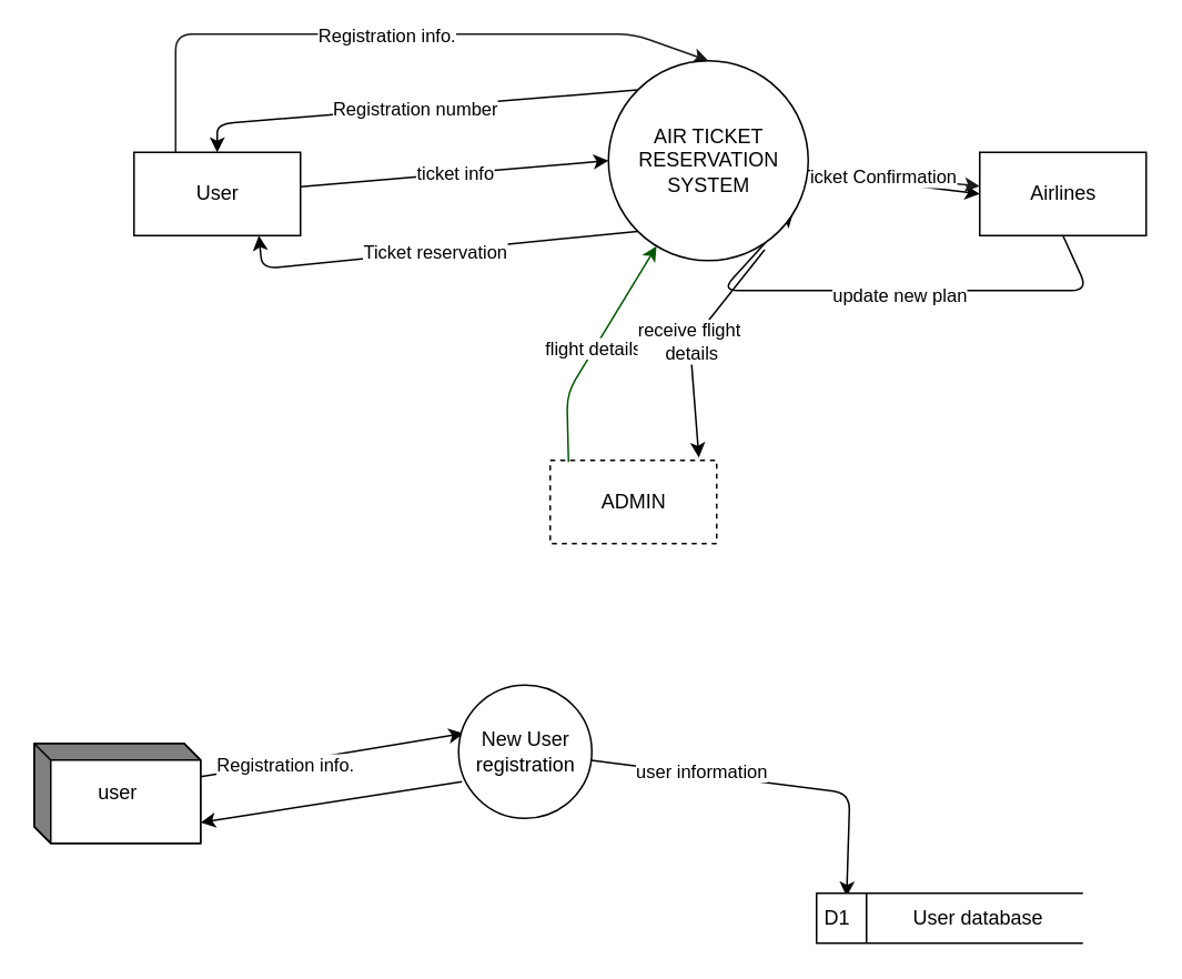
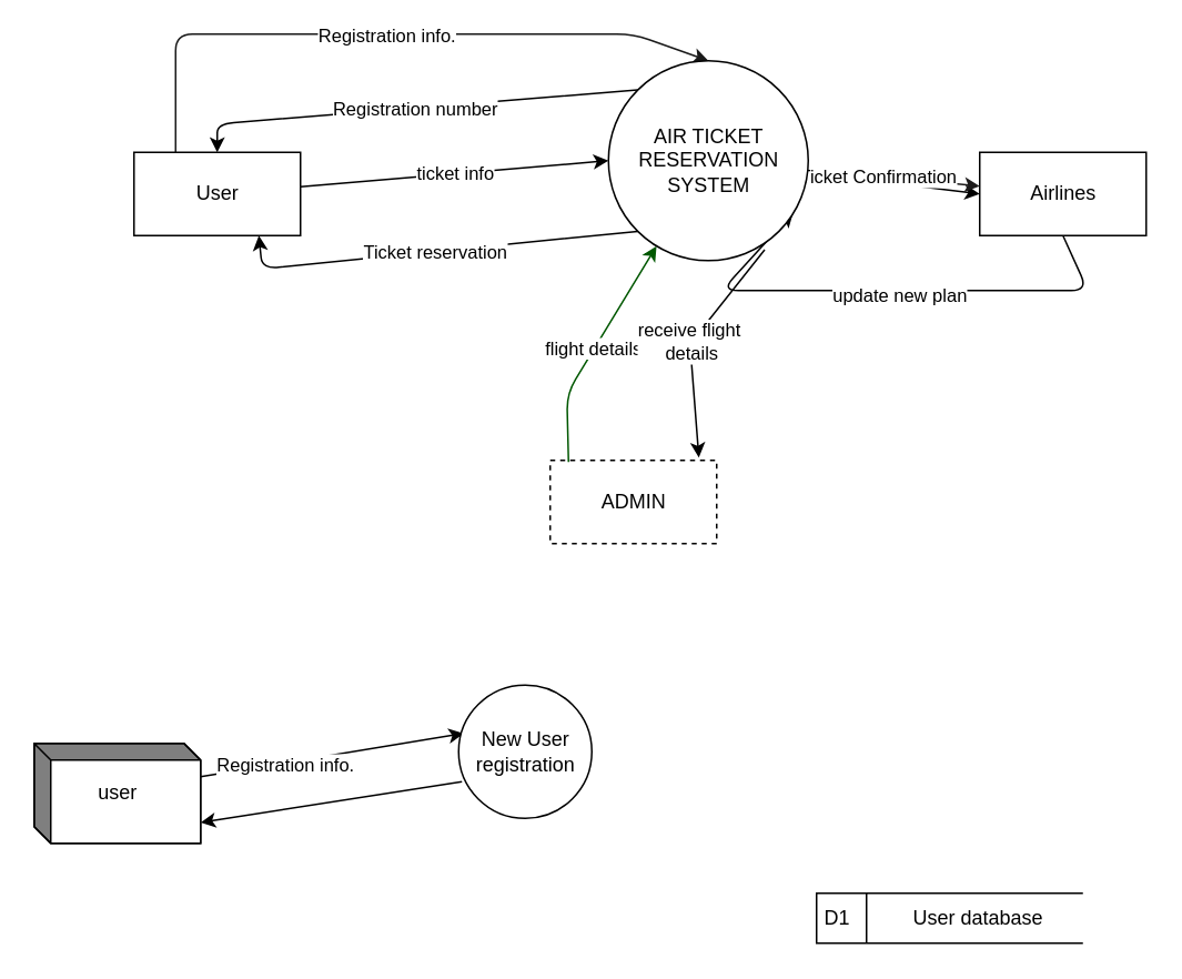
  <mxCell id="0" />
  <mxCell id="1" parent="0" />
  <mxCell id="2" value="" style="edgeStyle=none;fillColor=#f9f7ed;strokeColor=#1a1a1a;entryX=0.5;entryY=0;entryDx=0;entryDy=0;exitX=0.25;exitY=0;exitDx=0;exitDy=0;rounded=1;labelBackgroundColor=default;labelBorderColor=none;fontColor=default;html=1;metaEdit=0;snapToPoint=0;fixDash=0;" parent="1" source="5" target="26" edge="1"><mxGeometry relative="1" as="geometry"><mxPoint x="100" y="87" as="sourcePoint" /><mxPoint x="230" y="56" as="targetPoint" /><Array as="points"><mxPoint x="105" y="20" /><mxPoint x="380" y="20" /></Array></mxGeometry></mxCell>
  <mxCell id="3" value="Registration info." style="edgeLabel;align=center;verticalAlign=middle;resizable=0;points=[];rotation=0;arcSize=20;imageAspect=1;imageAlign=center;labelBackgroundColor=default;labelBorderColor=none;fontColor=default;html=1;metaEdit=0;snapToPoint=0;fixDash=0;" parent="2" vertex="1" connectable="0"><mxGeometry relative="1" as="geometry"><mxPoint as="offset" /></mxGeometry></mxCell>
  <mxCell id="4" value="ticket info" style="edgeStyle=none;html=1;entryX=0;entryY=0.5;entryDx=0;entryDy=0;labelBackgroundColor=#FFFFFF;labelBorderColor=none;strokeColor=#000000;fontColor=default;startArrow=none;startFill=0;endArrow=classic;endFill=1;" edge="1" parent="1" source="5" target="26"><mxGeometry relative="1" as="geometry" /></mxCell>
  <mxCell id="5" value="User" style="dashed=0;whitespace=wrap;labelBackgroundColor=default;labelBorderColor=none;fontColor=default;html=1;metaEdit=0;snapToPoint=0;fixDash=0;" parent="1" vertex="1"><mxGeometry x="80" y="91" width="100" height="50" as="geometry" /></mxCell>
  <mxCell id="6" value="" style="edgeStyle=none;rounded=1;sketch=0;entryX=0.925;entryY=0.758;entryDx=0;entryDy=0;entryPerimeter=0;strokeColor=#000000;exitX=0.5;exitY=1;exitDx=0;exitDy=0;labelBackgroundColor=default;labelBorderColor=none;fontColor=default;html=1;metaEdit=0;snapToPoint=0;fixDash=0;" parent="1" source="8" target="26" edge="1"><mxGeometry relative="1" as="geometry"><Array as="points"><mxPoint x="653" y="174" /><mxPoint x="433" y="174" /></Array></mxGeometry></mxCell>
  <mxCell id="7" value="update new plan" style="edgeLabel;align=center;verticalAlign=middle;resizable=0;points=[];labelBackgroundColor=default;labelBorderColor=none;fontColor=default;html=1;metaEdit=0;snapToPoint=0;fixDash=0;" parent="6" vertex="1" connectable="0"><mxGeometry x="-0.307" y="-1" relative="1" as="geometry"><mxPoint x="-39" y="3" as="offset" /></mxGeometry></mxCell>
  <mxCell id="8" value="Airlines" style="dashed=0;whitespace=wrap;labelBackgroundColor=default;labelBorderColor=none;fontColor=default;html=1;metaEdit=0;snapToPoint=0;fixDash=0;" parent="1" vertex="1"><mxGeometry x="588" y="91" width="100" height="50" as="geometry" /></mxCell>
  <mxCell id="9" value="ADMIN" style="dashed=1;whitespace=wrap;labelBackgroundColor=default;labelBorderColor=none;fontColor=default;html=1;metaEdit=0;snapToPoint=0;fixDash=0;" parent="1" vertex="1"><mxGeometry x="330" y="276" width="100" height="50" as="geometry" /></mxCell>
  <mxCell id="10" style="edgeStyle=none;html=1;entryX=0.038;entryY=0.363;entryDx=0;entryDy=0;entryPerimeter=0;" parent="1" target="16" edge="1"><mxGeometry relative="1" as="geometry"><mxPoint x="120" y="466" as="sourcePoint" /></mxGeometry></mxCell>
  <mxCell id="11" value="Registration info." style="edgeLabel;html=1;align=center;verticalAlign=middle;resizable=0;points=[];" parent="10" vertex="1" connectable="0"><mxGeometry x="-0.369" y="-1" relative="1" as="geometry"><mxPoint as="offset" /></mxGeometry></mxCell>
  <mxCell id="12" value="user" style="html=1;dashed=0;whitespace=wrap;shape=mxgraph.dfd.externalEntity" parent="1" vertex="1"><mxGeometry x="20" y="446" width="100" height="60" as="geometry" /></mxCell>
  <mxCell id="13" style="edgeStyle=none;html=1;entryX=0;entryY=0;entryDx=100;entryDy=47.5;entryPerimeter=0;exitX=0.025;exitY=0.725;exitDx=0;exitDy=0;exitPerimeter=0;" parent="1" source="16" target="12" edge="1"><mxGeometry relative="1" as="geometry"><mxPoint x="250" y="488" as="sourcePoint" /></mxGeometry></mxCell>
- <mxCell id="14" style="edgeStyle=none;html=1;entryX=0.113;entryY=0.067;entryDx=0;entryDy=0;entryPerimeter=0;" parent="1" source="16" target="17" edge="1"><mxGeometry relative="1" as="geometry"><Array as="points"><mxPoint x="510" y="476" /></Array></mxGeometry></mxCell>
- <mxCell id="15" value="user information" style="edgeLabel;html=1;align=center;verticalAlign=middle;resizable=0;points=[];" parent="14" vertex="1" connectable="0"><mxGeometry x="-0.542" y="-2" relative="1" as="geometry"><mxPoint x="16" y="-2" as="offset" /></mxGeometry></mxCell>
  <mxCell id="16" value="New User&lt;br&gt;registration" style="shape=ellipse;html=1;dashed=0;whitespace=wrap;aspect=fixed;perimeter=ellipsePerimeter;" parent="1" vertex="1"><mxGeometry x="275" y="411" width="80" height="80" as="geometry" /></mxCell>
  <mxCell id="17" value="D1&lt;span style=&quot;white-space: pre;&quot;&gt;&#09;&lt;/span&gt;&lt;span style=&quot;white-space: pre;&quot;&gt;&#09;&lt;/span&gt;User database" style="html=1;dashed=0;whitespace=wrap;shape=mxgraph.dfd.dataStoreID;align=left;spacingLeft=3;points=[[0,0],[0.5,0],[1,0],[0,0.5],[1,0.5],[0,1],[0.5,1],[1,1]];" parent="1" vertex="1"><mxGeometry x="490" y="536" width="160" height="30" as="geometry" /></mxCell>
  <mxCell id="18" value="" style="edgeStyle=none;entryX=0;entryY=0.5;entryDx=0;entryDy=0;labelBackgroundColor=default;labelBorderColor=none;fontColor=default;html=1;metaEdit=0;snapToPoint=0;fixDash=0;" parent="1" source="26" target="8" edge="1"><mxGeometry relative="1" as="geometry" /></mxCell>
  <mxCell id="19" value="" style="edgeStyle=none;fillColor=#a20025;strokeColor=#1d1b1b;labelBackgroundColor=default;labelBorderColor=none;fontColor=default;html=1;metaEdit=0;snapToPoint=0;fixDash=0;" parent="1" source="26" target="8" edge="1"><mxGeometry relative="1" as="geometry" /></mxCell>
  <mxCell id="20" value="Ticket Confirmation" style="edgeLabel;align=center;verticalAlign=middle;resizable=0;points=[];labelBackgroundColor=default;labelBorderColor=none;fontColor=default;html=1;metaEdit=0;snapToPoint=0;fixDash=0;" parent="19" vertex="1" connectable="0"><mxGeometry x="-0.182" relative="1" as="geometry"><mxPoint as="offset" /></mxGeometry></mxCell>
  <mxCell id="21" value="flight details" style="edgeStyle=none;fillColor=#008a00;strokeColor=#005700;labelBackgroundColor=default;labelBorderColor=none;fontColor=default;html=1;metaEdit=0;snapToPoint=0;fixDash=0;startArrow=classic;startFill=1;endArrow=none;endFill=0;entryX=0.11;entryY=0.021;entryDx=0;entryDy=0;entryPerimeter=0;" parent="1" source="26" target="9" edge="1"><mxGeometry relative="1" as="geometry"><Array as="points"><mxPoint x="340" y="236" /></Array></mxGeometry></mxCell>
  <mxCell id="22" value="" style="edgeStyle=none;rounded=1;entryX=0.5;entryY=0;entryDx=0;entryDy=0;fillColor=#a20025;strokeColor=#000000;exitX=0;exitY=0;exitDx=0;exitDy=0;labelBackgroundColor=default;labelBorderColor=none;fontColor=default;html=1;metaEdit=0;snapToPoint=0;fixDash=0;" parent="1" source="26" target="5" edge="1"><mxGeometry relative="1" as="geometry"><mxPoint x="340" y="65" as="sourcePoint" /><Array as="points"><mxPoint x="130" y="74" /></Array></mxGeometry></mxCell>
  <mxCell id="23" value="Registration number" style="edgeLabel;align=center;verticalAlign=middle;resizable=0;points=[];arcSize=20;labelBackgroundColor=default;labelBorderColor=none;fontColor=default;html=1;metaEdit=0;snapToPoint=0;fixDash=0;" parent="22" vertex="1" connectable="0"><mxGeometry relative="1" as="geometry"><mxPoint as="offset" /></mxGeometry></mxCell>
  <mxCell id="24" value="" style="edgeStyle=none;rounded=1;sketch=0;entryX=0.75;entryY=1;entryDx=0;entryDy=0;strokeColor=#000000;exitX=0;exitY=1;exitDx=0;exitDy=0;labelBackgroundColor=default;labelBorderColor=none;fontColor=default;html=1;metaEdit=0;snapToPoint=0;fixDash=0;" parent="1" source="26" target="5" edge="1"><mxGeometry relative="1" as="geometry"><Array as="points"><mxPoint x="157" y="161" /></Array></mxGeometry></mxCell>
  <mxCell id="25" value="Ticket reservation" style="edgeLabel;align=center;verticalAlign=middle;resizable=0;points=[];arcSize=20;labelBackgroundColor=default;labelBorderColor=none;fontColor=default;html=1;metaEdit=0;snapToPoint=0;fixDash=0;" parent="24" vertex="1" connectable="0"><mxGeometry relative="1" as="geometry"><mxPoint as="offset" /></mxGeometry></mxCell>
  <mxCell id="26" value="AIR TICKET&lt;br&gt;RESERVATION &lt;br&gt;SYSTEM" style="shape=ellipse;dashed=0;whitespace=wrap;aspect=fixed;perimeter=ellipsePerimeter;labelBackgroundColor=default;labelBorderColor=none;fontColor=default;html=1;metaEdit=0;snapToPoint=0;fixDash=0;" parent="1" vertex="1"><mxGeometry x="365" y="36" width="120" height="120" as="geometry" /></mxCell>
  <mxCell id="27" value="receive flight&amp;nbsp;&lt;br&gt;details" style="edgeStyle=none;exitX=0.893;exitY=-0.034;exitDx=0;exitDy=0;entryX=0.782;entryY=0.946;entryDx=0;entryDy=0;fillColor=#d80073;strokeColor=#000000;labelBackgroundColor=default;labelBorderColor=none;fontColor=default;html=1;metaEdit=0;snapToPoint=0;fixDash=0;endArrow=none;endFill=0;startArrow=classic;startFill=1;exitPerimeter=0;entryPerimeter=0;" parent="1" source="9" target="26" edge="1"><mxGeometry relative="1" as="geometry"><mxPoint x="390" y="216" as="targetPoint" /><Array as="points"><mxPoint x="414" y="206" /></Array></mxGeometry></mxCell>
